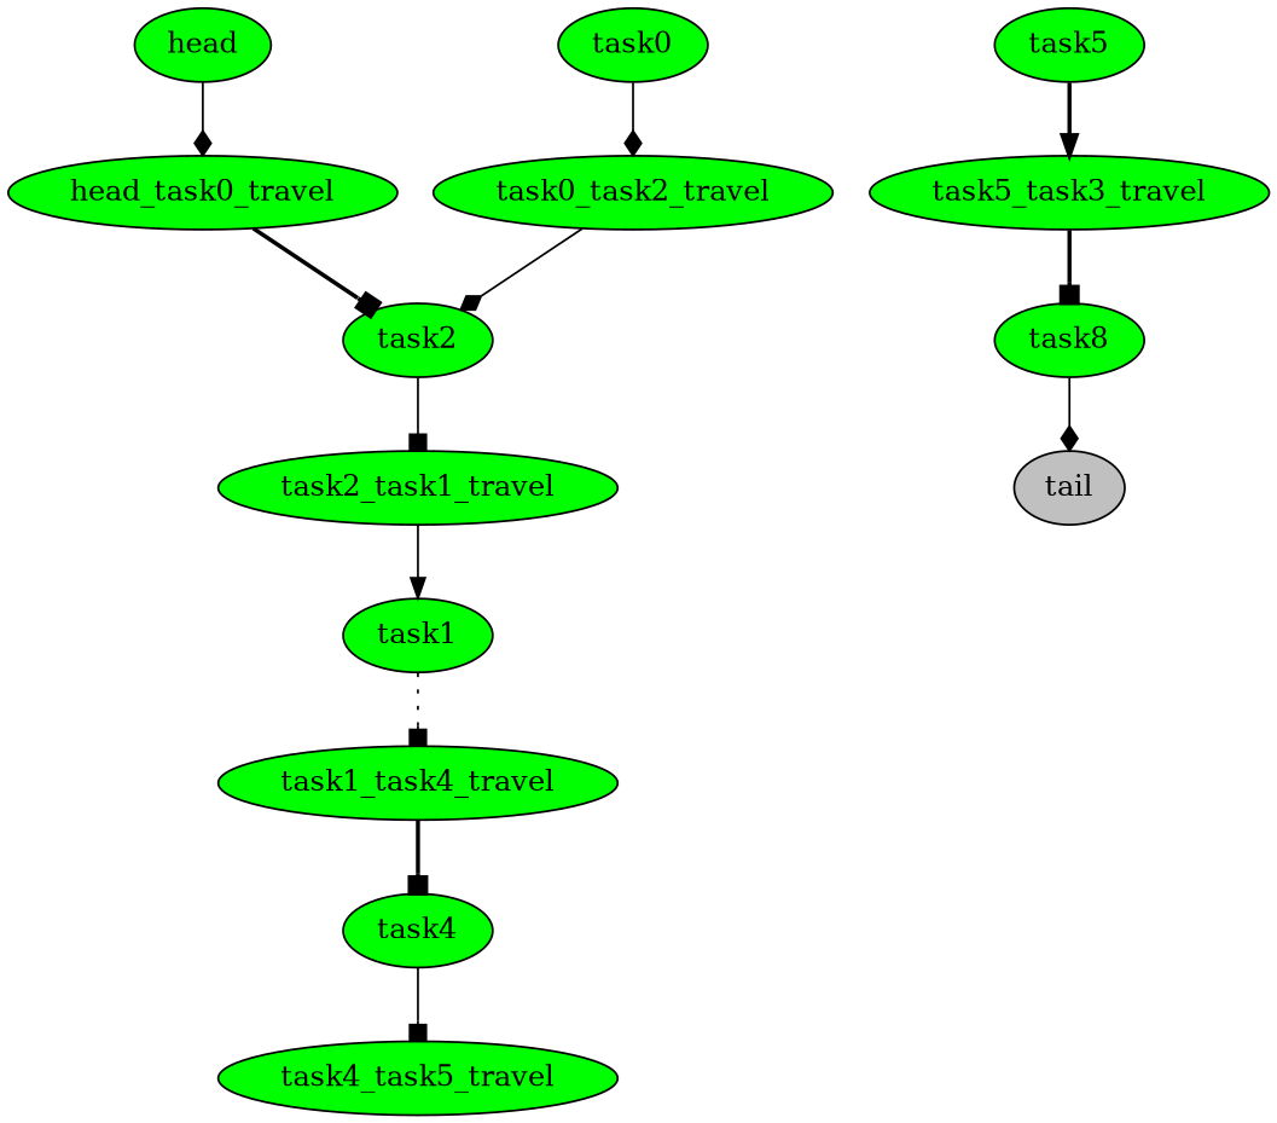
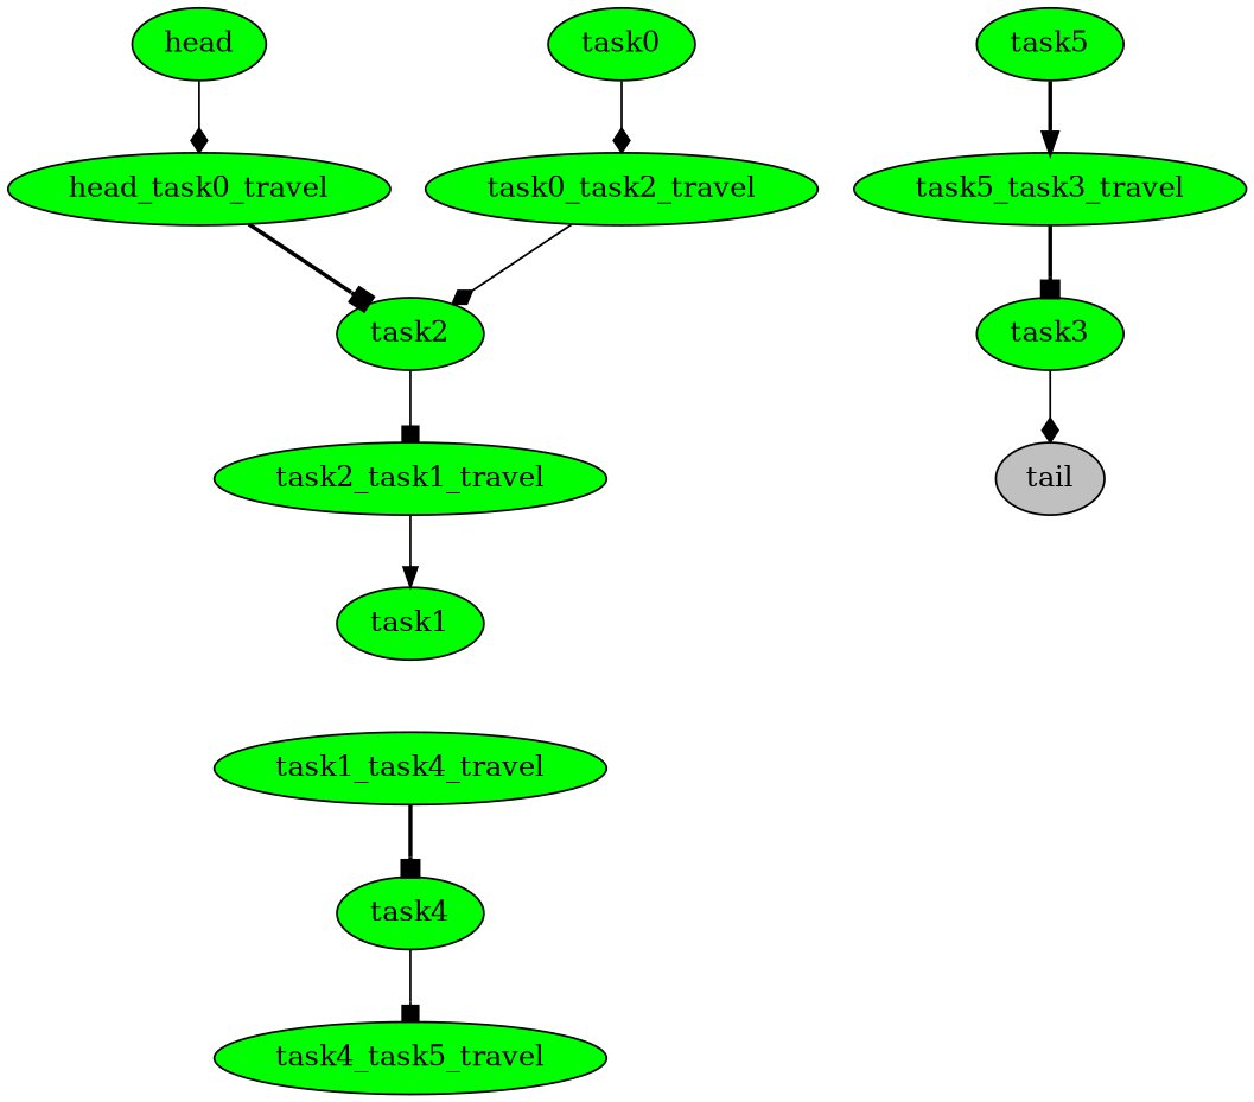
  digraph {
    node [fillcolor=green fontcolor=black style=filled]
    edge [arrowhead=box color=black style=solid]
    n1 [label=head]
    n2 [label=head_task0_travel]
    n3 [label=task2]
    n4 [label=task0]
    n5 [label=task0_task2_travel]
    n6 [label=task2_task1_travel]
    n7 [label=task1]
    n8 [label=task1_task4_travel]
    n9 [label=task4]
    n10 [label=task4_task5_travel]
    n11 [label=task5]
    n12 [label=task5_task3_travel]
-   n13 [label=task8]
+   n13 [label=task3]
    n14 [fillcolor=gray label=tail]
    n1 -> n2 [arrowhead=diamond]
    n2 -> n3 [style=bold]
    n3 -> n6
    n4 -> n5 [arrowhead=diamond]
    n5 -> n3 [arrowhead=diamond]
    n6 -> n7 [arrowhead=normal]
-   n7 -> n8 [style=dotted]
    n8 -> n9 [style=bold]
    n9 -> n10
    n11 -> n12 [arrowhead=normal style=bold]
    n12 -> n13 [style=bold]
    n13 -> n14 [arrowhead=diamond]
  }
